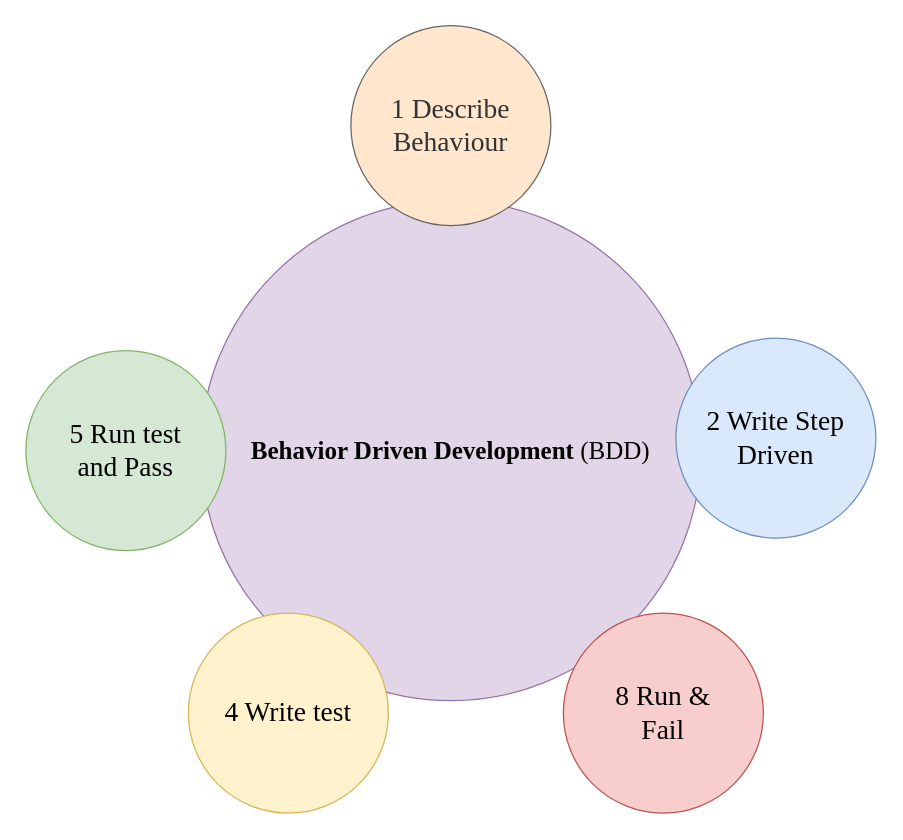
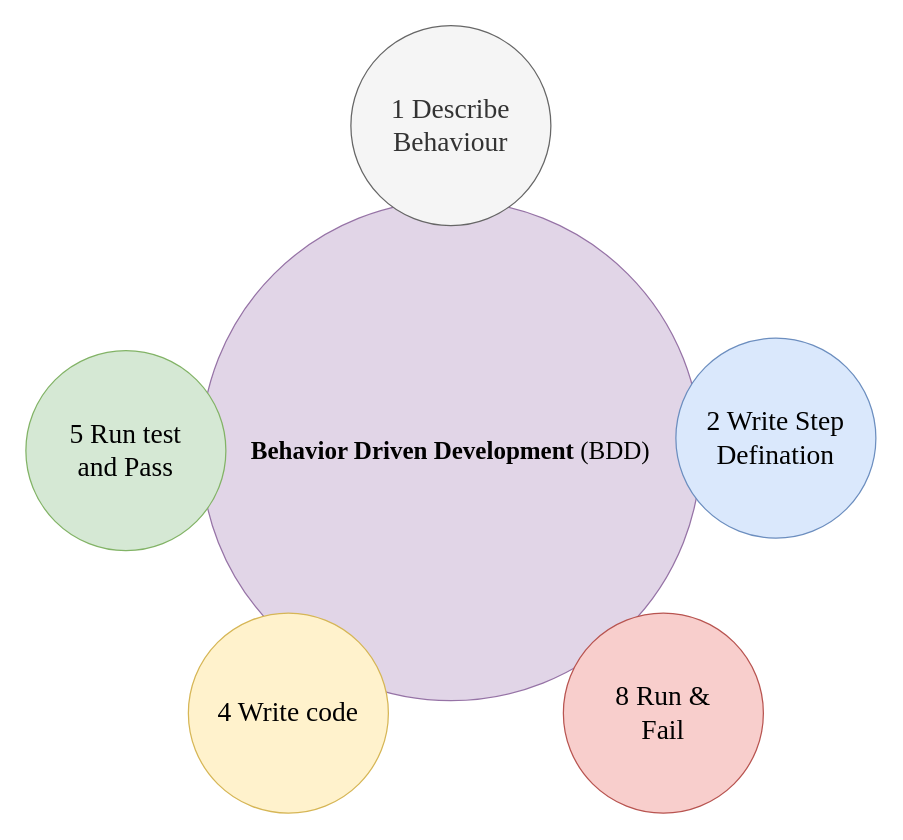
  <mxCell id="0" />
  <mxCell id="1" parent="0" />
  <mxCell id="2" value="&lt;font style=&quot;font-size: 20px&quot;&gt;&lt;b&gt;Behavior Driven Development&lt;/b&gt; (BDD)&lt;/font&gt;" style="ellipse;whiteSpace=wrap;html=1;rounded=0;shadow=0;dashed=0;comic=0;fontFamily=Verdana;fontSize=22;fillColor=#e1d5e7;strokeColor=#9673a6;" parent="1" vertex="1"><mxGeometry x="160" y="160" width="400" height="400" as="geometry" /></mxCell>
- <mxCell id="3" value="1 Describe&lt;br&gt;Behaviour" style="ellipse;whiteSpace=wrap;html=1;rounded=0;shadow=0;dashed=0;comic=0;fontFamily=Verdana;fontSize=22;fillColor=#ffe6cc;strokeColor=#666666;fontColor=#333333;" parent="1" vertex="1"><mxGeometry x="280" y="20" width="160" height="160" as="geometry" /></mxCell>
- <mxCell id="4" value="4 Write test&lt;br&gt;" style="ellipse;whiteSpace=wrap;html=1;rounded=0;shadow=0;dashed=0;comic=0;fontFamily=Verdana;fontSize=22;fillColor=#fff2cc;strokeColor=#d6b656;" parent="1" vertex="1"><mxGeometry x="150" y="490" width="160" height="160" as="geometry" /></mxCell>
- <mxCell id="5" value="2 Write Step&lt;br&gt;Driven" style="ellipse;whiteSpace=wrap;html=1;rounded=0;shadow=0;dashed=0;comic=0;fontFamily=Verdana;fontSize=22;fillColor=#dae8fc;strokeColor=#6c8ebf;" parent="1" vertex="1"><mxGeometry x="540" y="270" width="160" height="160" as="geometry" /></mxCell>
+ <mxCell id="3" value="1 Describe&lt;br&gt;Behaviour" style="ellipse;whiteSpace=wrap;html=1;rounded=0;shadow=0;dashed=0;comic=0;fontFamily=Verdana;fontSize=22;fillColor=#f5f5f5;strokeColor=#666666;fontColor=#333333;" parent="1" vertex="1"><mxGeometry x="280" y="20" width="160" height="160" as="geometry" /></mxCell>
+ <mxCell id="4" value="4 Write code&lt;br&gt;" style="ellipse;whiteSpace=wrap;html=1;rounded=0;shadow=0;dashed=0;comic=0;fontFamily=Verdana;fontSize=22;fillColor=#fff2cc;strokeColor=#d6b656;" parent="1" vertex="1"><mxGeometry x="150" y="490" width="160" height="160" as="geometry" /></mxCell>
+ <mxCell id="5" value="2 Write Step&lt;br&gt;Defination" style="ellipse;whiteSpace=wrap;html=1;rounded=0;shadow=0;dashed=0;comic=0;fontFamily=Verdana;fontSize=22;fillColor=#dae8fc;strokeColor=#6c8ebf;" parent="1" vertex="1"><mxGeometry x="540" y="270" width="160" height="160" as="geometry" /></mxCell>
  <mxCell id="6" value="5 Run test&lt;br&gt;and Pass" style="ellipse;whiteSpace=wrap;html=1;rounded=0;shadow=0;dashed=0;comic=0;fontFamily=Verdana;fontSize=22;fillColor=#d5e8d4;strokeColor=#82b366;" parent="1" vertex="1"><mxGeometry x="20" y="280" width="160" height="160" as="geometry" /></mxCell>
  <mxCell id="7" value="8 Run &amp;amp;&lt;br&gt;Fail" style="ellipse;whiteSpace=wrap;html=1;rounded=0;shadow=0;dashed=0;comic=0;fontFamily=Verdana;fontSize=22;fillColor=#f8cecc;strokeColor=#b85450;" parent="1" vertex="1"><mxGeometry x="450" y="490" width="160" height="160" as="geometry" /></mxCell>
